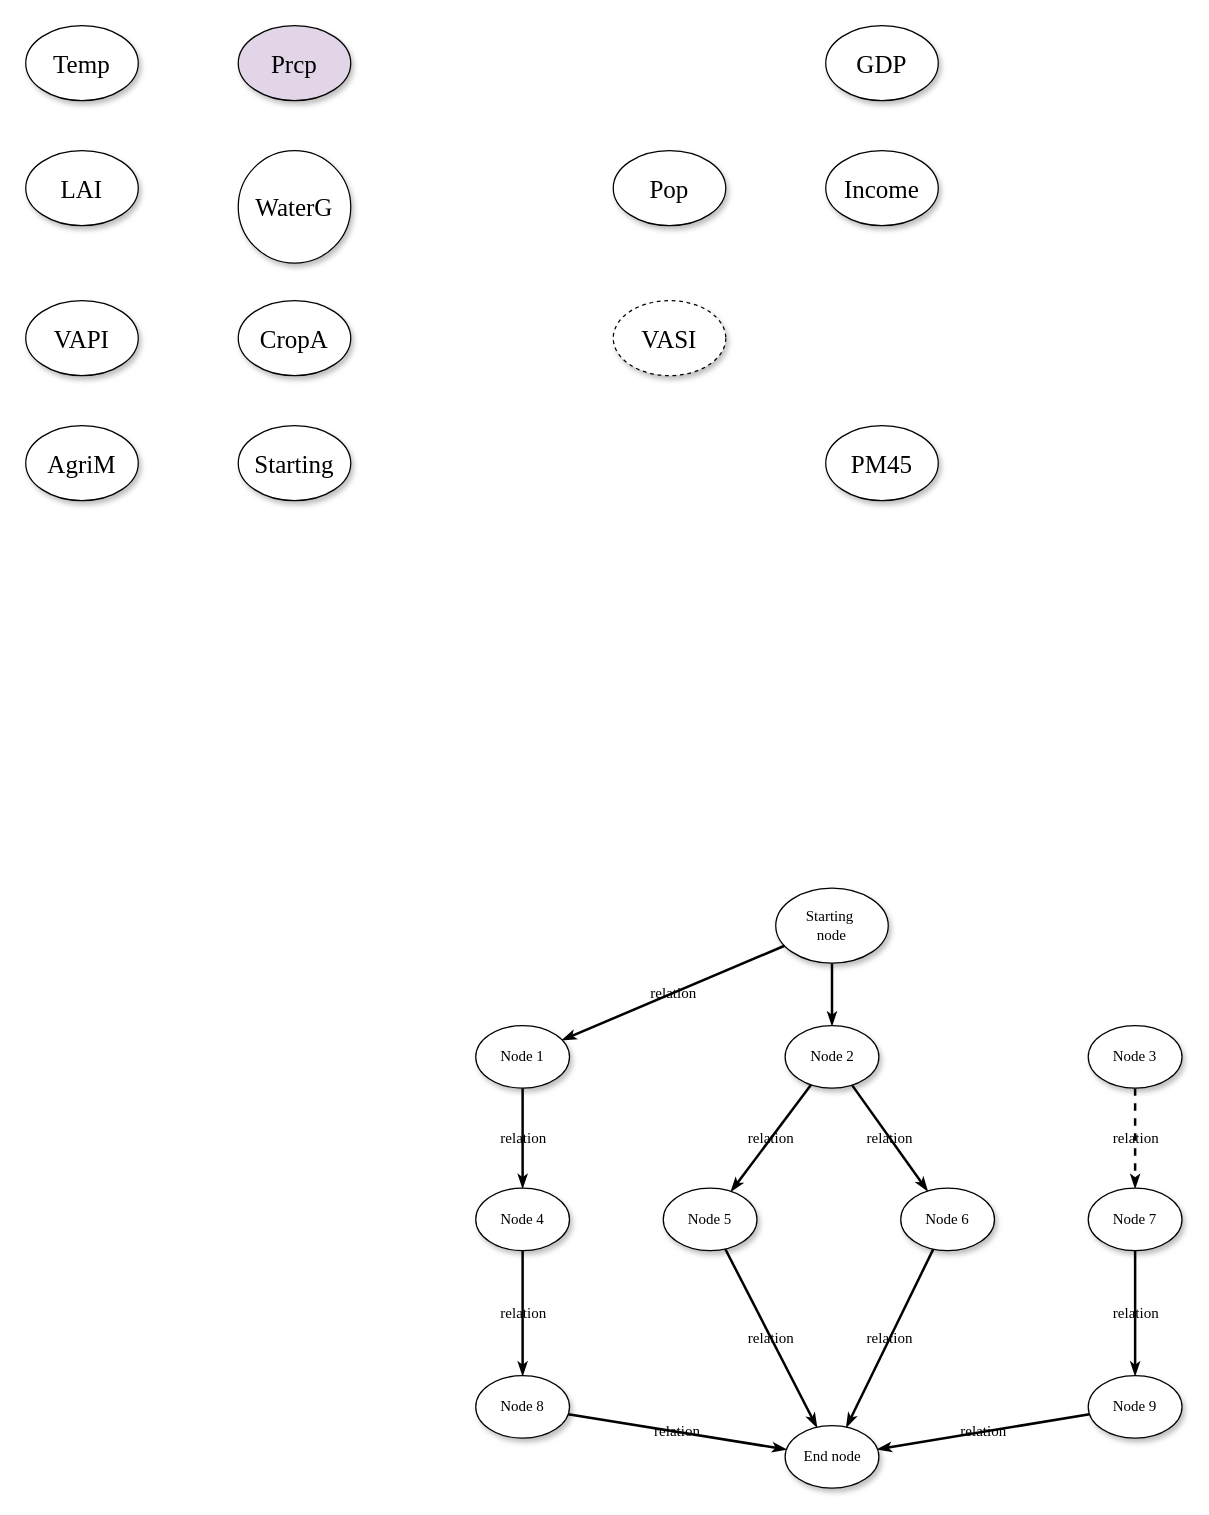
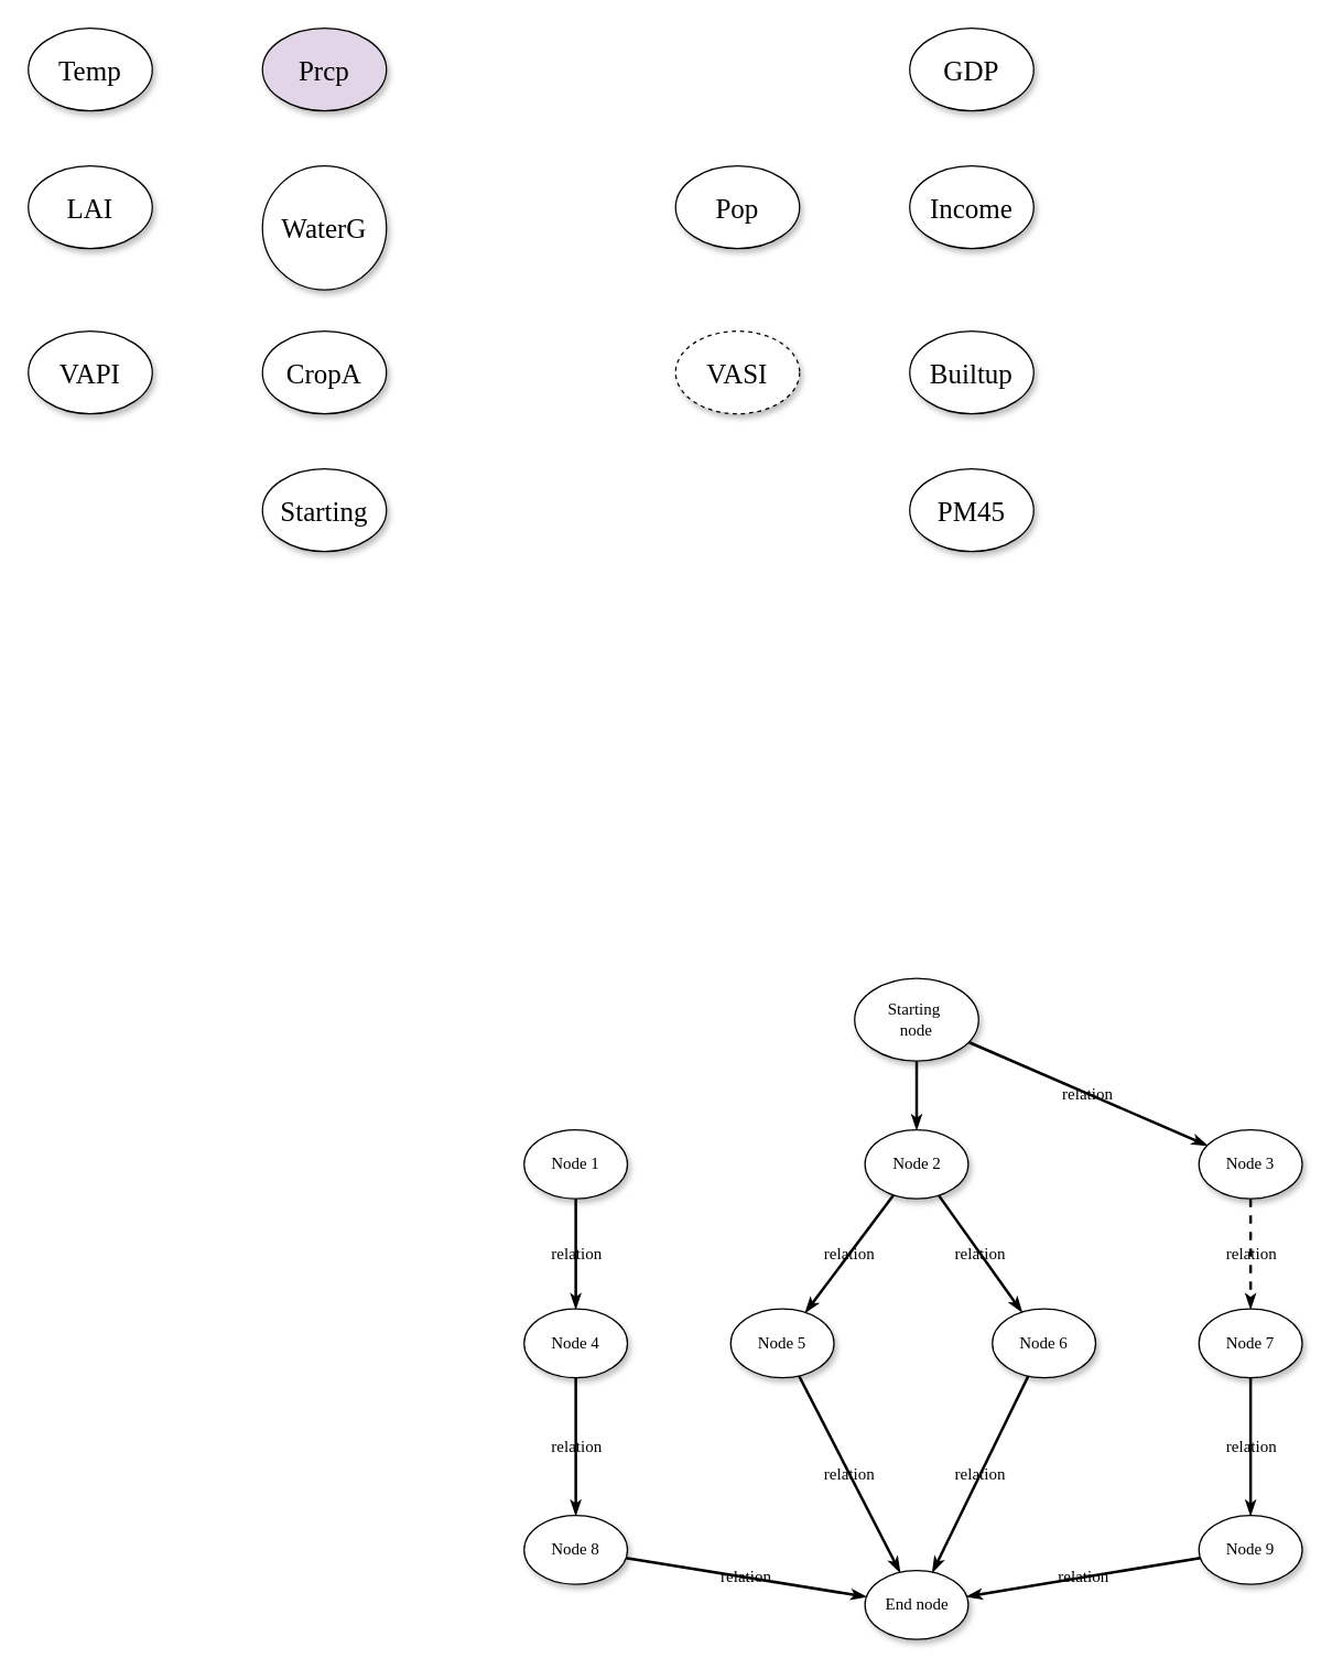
  <mxCell id="0" />
  <mxCell id="1" parent="0" />
  <mxCell id="2" style="edgeStyle=none;rounded=1;html=1;labelBackgroundColor=none;startArrow=none;startFill=0;startSize=5;endArrow=classicThin;endFill=1;endSize=5;jettySize=auto;orthogonalLoop=1;strokeColor=#000000;strokeWidth=2;fontFamily=Verdana;fontSize=12" parent="1" source="5" target="8" edge="1"><mxGeometry relative="1" as="geometry" /></mxCell>
- <mxCell id="3" value="relation" style="edgeStyle=none;rounded=1;html=1;labelBackgroundColor=none;startArrow=none;startFill=0;startSize=5;endArrow=classicThin;endFill=1;endSize=5;jettySize=auto;orthogonalLoop=1;strokeColor=#000000;strokeWidth=2;fontFamily=Verdana;fontSize=12" parent="1" source="5" target="21" edge="1"><mxGeometry relative="1" as="geometry" /></mxCell>
+ <mxCell id="4" value="relation" style="edgeStyle=none;rounded=1;html=1;labelBackgroundColor=none;startArrow=none;startFill=0;startSize=5;endArrow=classicThin;endFill=1;endSize=5;jettySize=auto;orthogonalLoop=1;strokeColor=#000000;strokeWidth=2;fontFamily=Verdana;fontSize=12" parent="1" source="5" target="10" edge="1"><mxGeometry relative="1" as="geometry" /></mxCell>
  <mxCell id="5" value="Starting&amp;nbsp;&lt;div&gt;node&lt;/div&gt;" style="ellipse;whiteSpace=wrap;html=1;rounded=0;shadow=1;comic=0;labelBackgroundColor=none;strokeWidth=1;fontFamily=Verdana;fontSize=12;align=center;" parent="1" vertex="1"><mxGeometry x="620" y="710" width="90" height="60" as="geometry" /></mxCell>
  <mxCell id="6" value="relation" style="edgeStyle=none;rounded=1;html=1;labelBackgroundColor=none;startArrow=none;startFill=0;startSize=5;endArrow=classicThin;endFill=1;endSize=5;jettySize=auto;orthogonalLoop=1;strokeColor=#000000;strokeWidth=2;fontFamily=Verdana;fontSize=12" parent="1" source="8" target="18" edge="1"><mxGeometry relative="1" as="geometry" /></mxCell>
  <mxCell id="7" value="relation" style="edgeStyle=none;rounded=1;html=1;labelBackgroundColor=none;startArrow=none;startFill=0;startSize=5;endArrow=classicThin;endFill=1;endSize=5;jettySize=auto;orthogonalLoop=1;strokeColor=#000000;strokeWidth=2;fontFamily=Verdana;fontSize=12" parent="1" source="8" target="16" edge="1"><mxGeometry relative="1" as="geometry" /></mxCell>
  <mxCell id="8" value="&lt;span&gt;Node 2&lt;/span&gt;" style="ellipse;whiteSpace=wrap;html=1;rounded=0;shadow=1;comic=0;labelBackgroundColor=none;strokeWidth=1;fontFamily=Verdana;fontSize=12;align=center;" parent="1" vertex="1"><mxGeometry x="627.5" y="820" width="75" height="50" as="geometry" /></mxCell>
  <mxCell id="9" value="relation" style="edgeStyle=none;rounded=1;html=1;labelBackgroundColor=none;startArrow=none;startFill=0;startSize=5;endArrow=classicThin;endFill=1;endSize=5;jettySize=auto;orthogonalLoop=1;strokeColor=#000000;strokeWidth=2;fontFamily=Verdana;fontSize=12;dashed=1;" parent="1" source="10" target="12" edge="1"><mxGeometry relative="1" as="geometry" /></mxCell>
  <mxCell id="10" value="&lt;span&gt;Node 3&lt;/span&gt;" style="ellipse;whiteSpace=wrap;html=1;rounded=0;shadow=1;comic=0;labelBackgroundColor=none;strokeWidth=1;fontFamily=Verdana;fontSize=12;align=center;" parent="1" vertex="1"><mxGeometry x="870" y="820" width="75" height="50" as="geometry" /></mxCell>
  <mxCell id="11" value="relation" style="edgeStyle=none;rounded=1;html=1;labelBackgroundColor=none;startArrow=none;startFill=0;startSize=5;endArrow=classicThin;endFill=1;endSize=5;jettySize=auto;orthogonalLoop=1;strokeColor=#000000;strokeWidth=2;fontFamily=Verdana;fontSize=12" parent="1" source="12" target="14" edge="1"><mxGeometry relative="1" as="geometry" /></mxCell>
  <mxCell id="12" value="&lt;span&gt;Node 7&lt;/span&gt;" style="ellipse;whiteSpace=wrap;html=1;rounded=0;shadow=1;comic=0;labelBackgroundColor=none;strokeWidth=1;fontFamily=Verdana;fontSize=12;align=center;" parent="1" vertex="1"><mxGeometry x="870" y="950" width="75" height="50" as="geometry" /></mxCell>
  <mxCell id="13" value="relation" style="edgeStyle=none;rounded=1;html=1;labelBackgroundColor=none;startArrow=none;startFill=0;startSize=5;endArrow=classicThin;endFill=1;endSize=5;jettySize=auto;orthogonalLoop=1;strokeColor=#000000;strokeWidth=2;fontFamily=Verdana;fontSize=12" parent="1" source="14" target="19" edge="1"><mxGeometry relative="1" as="geometry" /></mxCell>
  <mxCell id="14" value="&lt;span&gt;Node 9&lt;/span&gt;" style="ellipse;whiteSpace=wrap;html=1;rounded=0;shadow=1;comic=0;labelBackgroundColor=none;strokeWidth=1;fontFamily=Verdana;fontSize=12;align=center;" parent="1" vertex="1"><mxGeometry x="870" y="1100" width="75" height="50" as="geometry" /></mxCell>
  <mxCell id="15" value="relation" style="edgeStyle=none;rounded=1;html=1;labelBackgroundColor=none;startArrow=none;startFill=0;startSize=5;endArrow=classicThin;endFill=1;endSize=5;jettySize=auto;orthogonalLoop=1;strokeColor=#000000;strokeWidth=2;fontFamily=Verdana;fontSize=12" parent="1" source="16" target="19" edge="1"><mxGeometry relative="1" as="geometry" /></mxCell>
  <mxCell id="16" value="&lt;span&gt;Node 6&lt;/span&gt;" style="ellipse;whiteSpace=wrap;html=1;rounded=0;shadow=1;comic=0;labelBackgroundColor=none;strokeWidth=1;fontFamily=Verdana;fontSize=12;align=center;" parent="1" vertex="1"><mxGeometry x="720" y="950" width="75" height="50" as="geometry" /></mxCell>
  <mxCell id="17" value="relation" style="edgeStyle=none;rounded=1;html=1;labelBackgroundColor=none;startArrow=none;startFill=0;startSize=5;endArrow=classicThin;endFill=1;endSize=5;jettySize=auto;orthogonalLoop=1;strokeColor=#000000;strokeWidth=2;fontFamily=Verdana;fontSize=12" parent="1" source="18" target="19" edge="1"><mxGeometry relative="1" as="geometry" /></mxCell>
  <mxCell id="18" value="&lt;span&gt;Node 5&lt;/span&gt;" style="ellipse;whiteSpace=wrap;html=1;rounded=0;shadow=1;comic=0;labelBackgroundColor=none;strokeWidth=1;fontFamily=Verdana;fontSize=12;align=center;" parent="1" vertex="1"><mxGeometry x="530" y="950" width="75" height="50" as="geometry" /></mxCell>
  <mxCell id="19" value="End node" style="ellipse;whiteSpace=wrap;html=1;rounded=0;shadow=1;comic=0;labelBackgroundColor=none;strokeWidth=1;fontFamily=Verdana;fontSize=12;align=center;" parent="1" vertex="1"><mxGeometry x="627.5" y="1140" width="75" height="50" as="geometry" /></mxCell>
  <mxCell id="20" value="relation" style="edgeStyle=none;rounded=1;html=1;labelBackgroundColor=none;startArrow=none;startFill=0;startSize=5;endArrow=classicThin;endFill=1;endSize=5;jettySize=auto;orthogonalLoop=1;strokeColor=#000000;strokeWidth=2;fontFamily=Verdana;fontSize=12" parent="1" source="21" target="23" edge="1"><mxGeometry relative="1" as="geometry" /></mxCell>
  <mxCell id="21" value="Node 1" style="ellipse;whiteSpace=wrap;html=1;rounded=0;shadow=1;comic=0;labelBackgroundColor=none;strokeWidth=1;fontFamily=Verdana;fontSize=12;align=center;" parent="1" vertex="1"><mxGeometry x="380" y="820" width="75" height="50" as="geometry" /></mxCell>
  <mxCell id="22" value="relation" style="edgeStyle=none;rounded=1;html=1;labelBackgroundColor=none;startArrow=none;startFill=0;startSize=5;endArrow=classicThin;endFill=1;endSize=5;jettySize=auto;orthogonalLoop=1;strokeColor=#000000;strokeWidth=2;fontFamily=Verdana;fontSize=12" parent="1" source="23" target="25" edge="1"><mxGeometry relative="1" as="geometry" /></mxCell>
  <mxCell id="23" value="&lt;span&gt;Node 4&lt;/span&gt;" style="ellipse;whiteSpace=wrap;html=1;rounded=0;shadow=1;comic=0;labelBackgroundColor=none;strokeWidth=1;fontFamily=Verdana;fontSize=12;align=center;" parent="1" vertex="1"><mxGeometry x="380" y="950" width="75" height="50" as="geometry" /></mxCell>
  <mxCell id="24" value="relation" style="edgeStyle=none;rounded=1;html=1;labelBackgroundColor=none;startArrow=none;startFill=0;startSize=5;endArrow=classicThin;endFill=1;endSize=5;jettySize=auto;orthogonalLoop=1;strokeColor=#000000;strokeWidth=2;fontFamily=Verdana;fontSize=12" parent="1" source="25" target="19" edge="1"><mxGeometry relative="1" as="geometry" /></mxCell>
  <mxCell id="25" value="&lt;span&gt;Node 8&lt;/span&gt;" style="ellipse;whiteSpace=wrap;html=1;rounded=0;shadow=1;comic=0;labelBackgroundColor=none;strokeWidth=1;fontFamily=Verdana;fontSize=12;align=center;" parent="1" vertex="1"><mxGeometry x="380" y="1100" width="75" height="50" as="geometry" /></mxCell>
  <mxCell id="26" value="Temp" style="ellipse;whiteSpace=wrap;html=1;rounded=0;shadow=1;comic=0;labelBackgroundColor=none;strokeWidth=1;fontFamily=Times New Roman;fontSize=20;align=center;" vertex="1" parent="1"><mxGeometry x="20" y="20" width="90" height="60" as="geometry" /></mxCell>
  <mxCell id="27" value="Prcp" style="ellipse;whiteSpace=wrap;html=1;rounded=0;shadow=1;comic=0;labelBackgroundColor=none;strokeWidth=1;fontFamily=Times New Roman;fontSize=20;align=center;fillColor=#e1d5e7;" vertex="1" parent="1"><mxGeometry x="190" y="20" width="90" height="60" as="geometry" /></mxCell>
  <mxCell id="28" value="LAI" style="ellipse;whiteSpace=wrap;html=1;rounded=0;shadow=1;comic=0;labelBackgroundColor=none;strokeWidth=1;fontFamily=Times New Roman;fontSize=20;align=center;" vertex="1" parent="1"><mxGeometry x="20" y="120" width="90" height="60" as="geometry" /></mxCell>
  <mxCell id="29" value="WaterG" style="ellipse;whiteSpace=wrap;html=1;rounded=0;shadow=1;comic=0;labelBackgroundColor=none;strokeWidth=1;fontFamily=Times New Roman;fontSize=20;align=center;" vertex="1" parent="1"><mxGeometry x="190" y="120" width="90" height="90" as="geometry" /></mxCell>
  <mxCell id="30" value="GDP" style="ellipse;whiteSpace=wrap;html=1;rounded=0;shadow=1;comic=0;labelBackgroundColor=none;strokeWidth=1;fontFamily=Times New Roman;fontSize=20;align=center;" vertex="1" parent="1"><mxGeometry x="660" y="20" width="90" height="60" as="geometry" /></mxCell>
  <mxCell id="31" value="Pop" style="ellipse;whiteSpace=wrap;html=1;rounded=0;shadow=1;comic=0;labelBackgroundColor=none;strokeWidth=1;fontFamily=Times New Roman;fontSize=20;align=center;" vertex="1" parent="1"><mxGeometry x="490" y="120" width="90" height="60" as="geometry" /></mxCell>
  <mxCell id="32" value="Income" style="ellipse;whiteSpace=wrap;html=1;rounded=0;shadow=1;comic=0;labelBackgroundColor=none;strokeWidth=1;fontFamily=Times New Roman;fontSize=20;align=center;" vertex="1" parent="1"><mxGeometry x="660" y="120" width="90" height="60" as="geometry" /></mxCell>
  <mxCell id="33" value="VAPI" style="ellipse;whiteSpace=wrap;html=1;rounded=0;shadow=1;comic=0;labelBackgroundColor=none;strokeWidth=1;fontFamily=Times New Roman;fontSize=20;align=center;" vertex="1" parent="1"><mxGeometry x="20" y="240" width="90" height="60" as="geometry" /></mxCell>
  <mxCell id="34" value="CropA" style="ellipse;whiteSpace=wrap;html=1;rounded=0;shadow=1;comic=0;labelBackgroundColor=none;strokeWidth=1;fontFamily=Times New Roman;fontSize=20;align=center;" vertex="1" parent="1"><mxGeometry x="190" y="240" width="90" height="60" as="geometry" /></mxCell>
- <mxCell id="35" value="AgriM" style="ellipse;whiteSpace=wrap;html=1;rounded=0;shadow=1;comic=0;labelBackgroundColor=none;strokeWidth=1;fontFamily=Times New Roman;fontSize=20;align=center;" vertex="1" parent="1"><mxGeometry x="20" y="340" width="90" height="60" as="geometry" /></mxCell>
  <mxCell id="36" value="Starting" style="ellipse;whiteSpace=wrap;html=1;rounded=0;shadow=1;comic=0;labelBackgroundColor=none;strokeWidth=1;fontFamily=Times New Roman;fontSize=20;align=center;" vertex="1" parent="1"><mxGeometry x="190" y="340" width="90" height="60" as="geometry" /></mxCell>
  <mxCell id="37" value="VASI" style="ellipse;whiteSpace=wrap;html=1;rounded=0;shadow=1;comic=0;labelBackgroundColor=none;strokeWidth=1;fontFamily=Times New Roman;fontSize=20;align=center;dashed=1;" vertex="1" parent="1"><mxGeometry x="490" y="240" width="90" height="60" as="geometry" /></mxCell>
+ <mxCell id="38" value="Builtup" style="ellipse;whiteSpace=wrap;html=1;rounded=0;shadow=1;comic=0;labelBackgroundColor=none;strokeWidth=1;fontFamily=Times New Roman;fontSize=20;align=center;" vertex="1" parent="1"><mxGeometry x="660" y="240" width="90" height="60" as="geometry" /></mxCell>
  <mxCell id="39" value="PM45" style="ellipse;whiteSpace=wrap;html=1;rounded=0;shadow=1;comic=0;labelBackgroundColor=none;strokeWidth=1;fontFamily=Times New Roman;fontSize=20;align=center;" vertex="1" parent="1"><mxGeometry x="660" y="340" width="90" height="60" as="geometry" /></mxCell>
